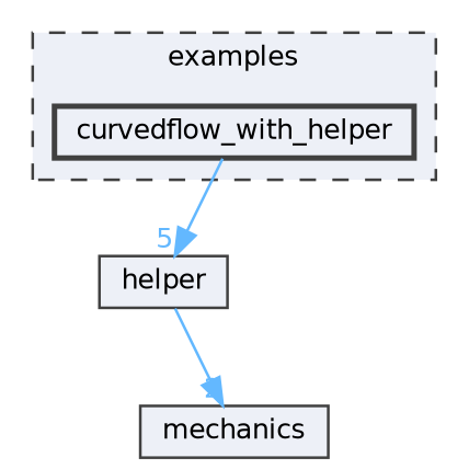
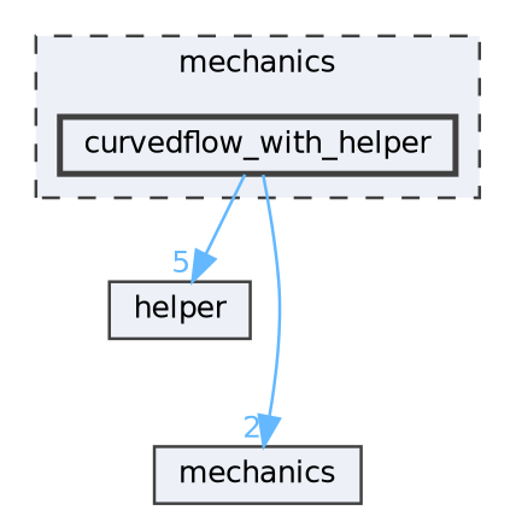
  digraph {
    compound=true
    node [color=grey25 fillcolor="#edf0f7" fontname=Helvetica fontsize=10 shape=box style=filled]
    edge [color=steelblue1 fontcolor=steelblue1 fontname=Helvetica fontsize=10 labeldistance=1.5 labelfontname=Helvetica labelfontsize=10]
    n1 [height=0.2 label=curvedflow_with_helper style="filled,bold" width=0.4]
    n2 [height=0.2 label=helper width=0.4]
    n3 [height=0.2 label=mechanics width=0.4]
    subgraph cluster_1 {
      bgcolor="#edf0f7"
      fontname=Helvetica
      fontsize=10
-     label=examples
+     label=mechanics
      pencolor=grey25
      style="filled,dashed"
      n1
    }
    n1 -> n2 [headlabel=5]
-   n2 -> n3 [headlabel=2]
+   n1 -> n3 [headlabel=2]
  }
